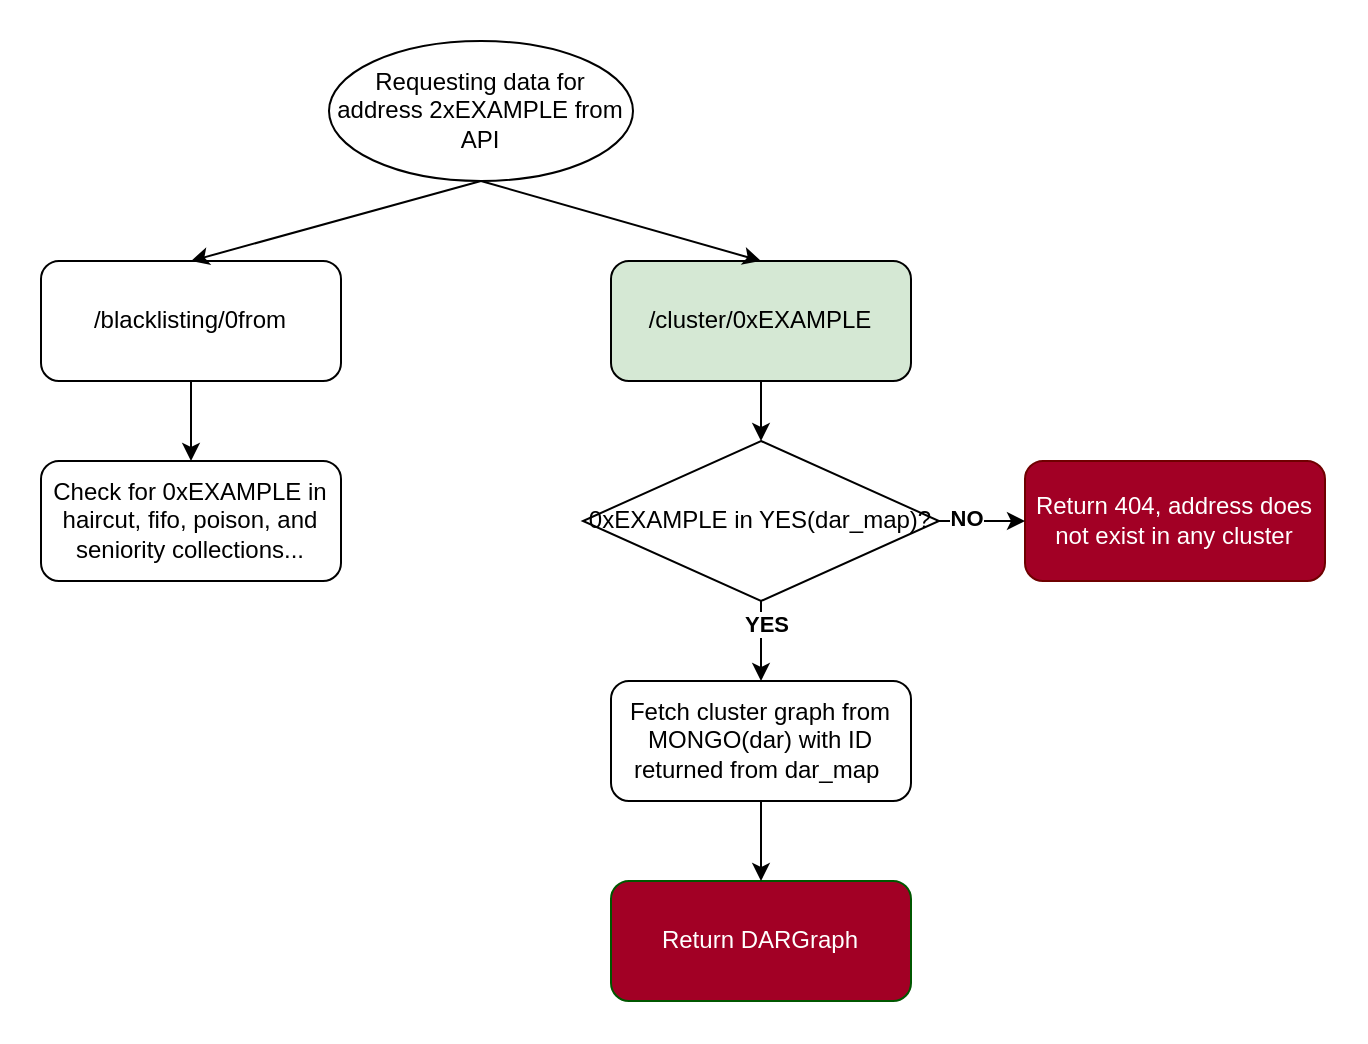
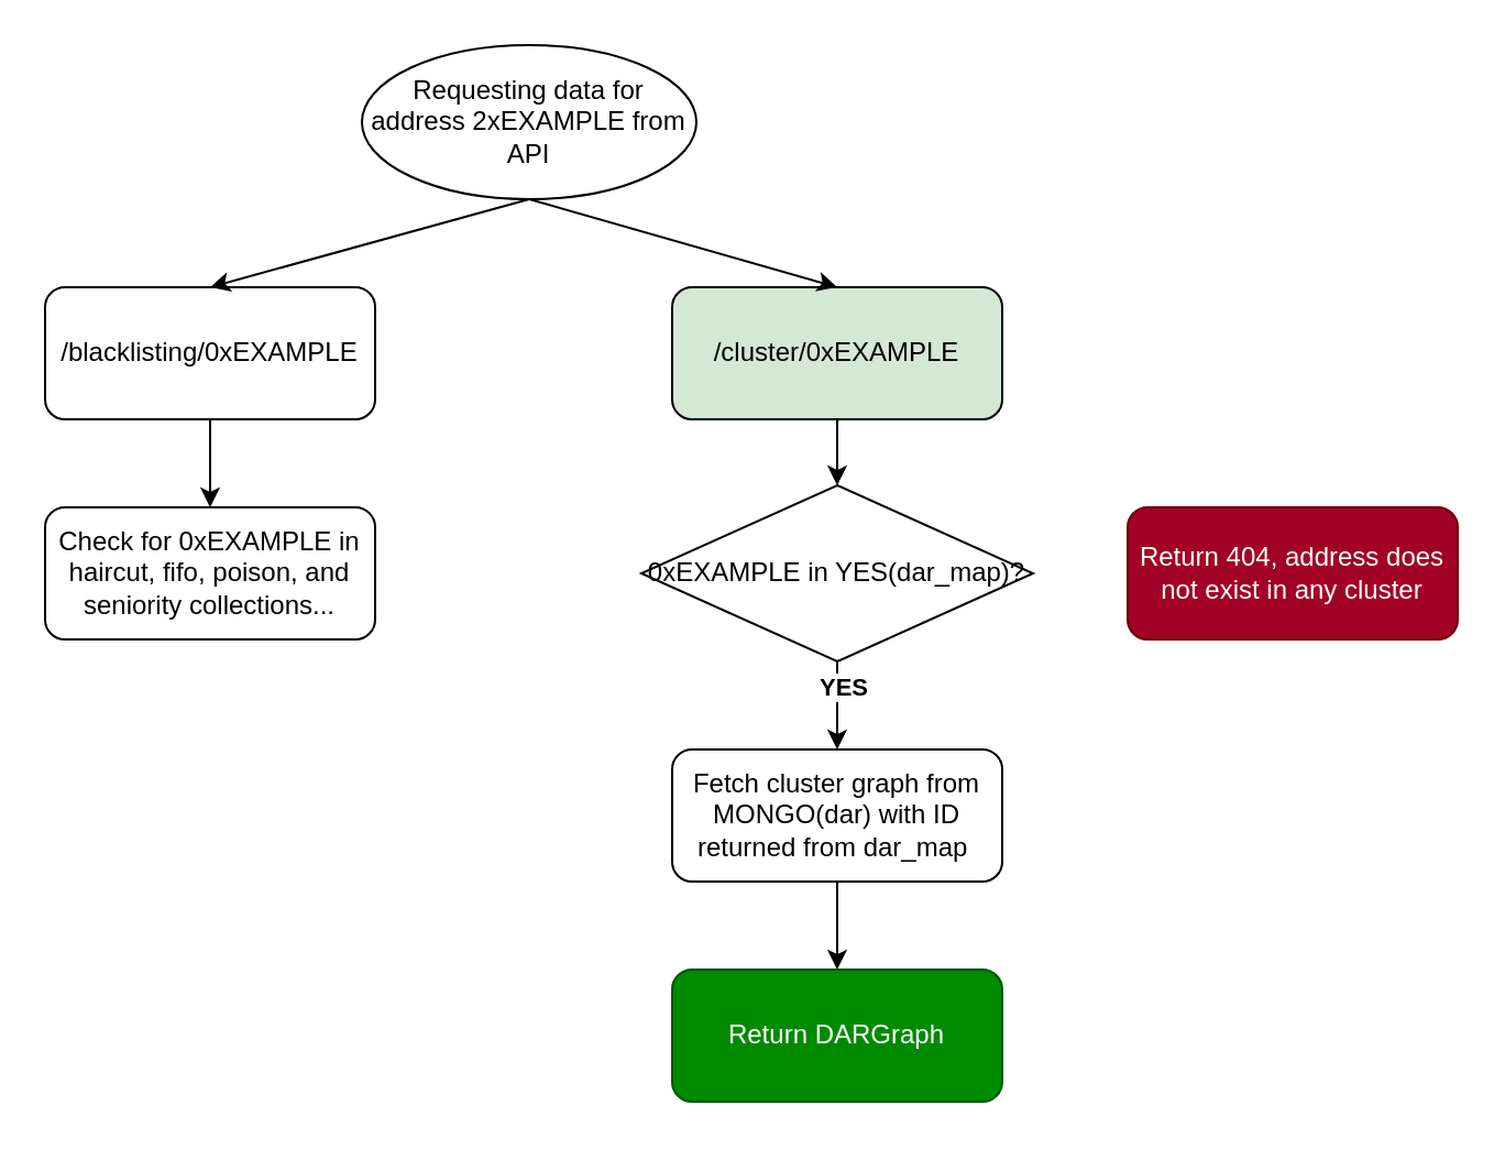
  <mxCell id="0" />
  <mxCell id="1" parent="0" />
- <mxCell id="2" value="/blacklisting/0from" style="rounded=1;whiteSpace=wrap;html=1;" vertex="1" parent="1"><mxGeometry x="20" y="130" width="150" height="60" as="geometry" /></mxCell>
+ <mxCell id="2" value="/blacklisting/0xEXAMPLE" style="rounded=1;whiteSpace=wrap;html=1;" vertex="1" parent="1"><mxGeometry x="20" y="130" width="150" height="60" as="geometry" /></mxCell>
  <mxCell id="3" value="/cluster/0xEXAMPLE" style="rounded=1;whiteSpace=wrap;html=1;fillColor=#d5e8d4;" vertex="1" parent="1"><mxGeometry x="305" y="130" width="150" height="60" as="geometry" /></mxCell>
  <mxCell id="4" value="" style="endArrow=classic;html=1;exitX=0.5;exitY=1;exitDx=0;exitDy=0;entryX=0.5;entryY=0;entryDx=0;entryDy=0;" edge="1" parent="1" source="17" target="3"><mxGeometry width="50" height="50" relative="1" as="geometry"><mxPoint x="237" y="90" as="sourcePoint" /><mxPoint x="422" y="540" as="targetPoint" /></mxGeometry></mxCell>
  <mxCell id="5" value="" style="endArrow=classic;html=1;exitX=0.5;exitY=1;exitDx=0;exitDy=0;entryX=0.5;entryY=0;entryDx=0;entryDy=0;" edge="1" parent="1" source="17" target="2"><mxGeometry width="50" height="50" relative="1" as="geometry"><mxPoint x="237" y="90" as="sourcePoint" /><mxPoint x="422" y="540" as="targetPoint" /></mxGeometry></mxCell>
  <mxCell id="6" value="Check for 0xEXAMPLE in haircut, fifo, poison, and seniority collections..." style="rounded=1;whiteSpace=wrap;html=1;" vertex="1" parent="1"><mxGeometry x="20" y="230" width="150" height="60" as="geometry" /></mxCell>
  <mxCell id="7" value="0xEXAMPLE in YES(dar_map)?" style="rhombus;whiteSpace=wrap;html=1;" vertex="1" parent="1"><mxGeometry x="291" y="220" width="178" height="80" as="geometry" /></mxCell>
  <mxCell id="8" value="Return 404, address does not exist in any cluster" style="rounded=1;whiteSpace=wrap;html=1;fillColor=#a20025;fontColor=#ffffff;strokeColor=#6F0000;" vertex="1" parent="1"><mxGeometry x="512" y="230" width="150" height="60" as="geometry" /></mxCell>
- <mxCell id="9" value="" style="endArrow=classic;html=1;entryX=0;entryY=0.5;entryDx=0;entryDy=0;exitX=1;exitY=0.5;exitDx=0;exitDy=0;" edge="1" parent="1" source="7" target="8"><mxGeometry width="50" height="50" relative="1" as="geometry"><mxPoint x="362" y="450" as="sourcePoint" /><mxPoint x="412" y="400" as="targetPoint" /></mxGeometry></mxCell>
- <mxCell id="10" value="NO" style="edgeLabel;html=1;align=center;verticalAlign=middle;resizable=0;points=[];fontStyle=1" vertex="1" connectable="0" parent="9"><mxGeometry x="-0.396" y="2" relative="1" as="geometry"><mxPoint as="offset" /></mxGeometry></mxCell>
  <mxCell id="11" value="" style="endArrow=classic;html=1;exitX=0.5;exitY=1;exitDx=0;exitDy=0;entryX=0.5;entryY=0;entryDx=0;entryDy=0;" edge="1" parent="1" source="3" target="7"><mxGeometry width="50" height="50" relative="1" as="geometry"><mxPoint x="362" y="450" as="sourcePoint" /><mxPoint x="412" y="400" as="targetPoint" /></mxGeometry></mxCell>
  <mxCell id="12" value="Fetch cluster graph from MONGO(dar) with ID returned from dar_map&amp;nbsp;" style="rounded=1;whiteSpace=wrap;html=1;" vertex="1" parent="1"><mxGeometry x="305" y="340" width="150" height="60" as="geometry" /></mxCell>
  <mxCell id="13" value="" style="endArrow=classic;html=1;exitX=0.5;exitY=1;exitDx=0;exitDy=0;entryX=0.5;entryY=0;entryDx=0;entryDy=0;" edge="1" parent="1" source="7" target="12"><mxGeometry width="50" height="50" relative="1" as="geometry"><mxPoint x="302" y="450" as="sourcePoint" /><mxPoint x="352" y="400" as="targetPoint" /></mxGeometry></mxCell>
  <mxCell id="14" value="YES" style="edgeLabel;html=1;align=center;verticalAlign=middle;resizable=0;points=[];fontStyle=1" vertex="1" connectable="0" parent="13"><mxGeometry x="-0.475" y="2" relative="1" as="geometry"><mxPoint as="offset" /></mxGeometry></mxCell>
- <mxCell id="15" value="Return DARGraph" style="rounded=1;whiteSpace=wrap;html=1;fillColor=#a20025;fontColor=#ffffff;strokeColor=#005700;" vertex="1" parent="1"><mxGeometry x="305" y="440" width="150" height="60" as="geometry" /></mxCell>
+ <mxCell id="15" value="Return DARGraph" style="rounded=1;whiteSpace=wrap;html=1;fillColor=#008a00;fontColor=#ffffff;strokeColor=#005700;" vertex="1" parent="1"><mxGeometry x="305" y="440" width="150" height="60" as="geometry" /></mxCell>
  <mxCell id="16" value="" style="endArrow=classic;html=1;entryX=0.5;entryY=0;entryDx=0;entryDy=0;exitX=0.5;exitY=1;exitDx=0;exitDy=0;" edge="1" parent="1" source="12" target="15"><mxGeometry width="50" height="50" relative="1" as="geometry"><mxPoint x="302" y="450" as="sourcePoint" /><mxPoint x="352" y="400" as="targetPoint" /></mxGeometry></mxCell>
  <mxCell id="17" value="&lt;span&gt;Requesting data for address 2xEXAMPLE from API&lt;/span&gt;" style="ellipse;whiteSpace=wrap;html=1;" vertex="1" parent="1"><mxGeometry x="164" y="20" width="152" height="70" as="geometry" /></mxCell>
  <mxCell id="18" value="" style="endArrow=classic;html=1;exitX=0.5;exitY=1;exitDx=0;exitDy=0;entryX=0.5;entryY=0;entryDx=0;entryDy=0;" edge="1" parent="1" source="2" target="6"><mxGeometry width="50" height="50" relative="1" as="geometry"><mxPoint x="192" y="450" as="sourcePoint" /><mxPoint x="242" y="400" as="targetPoint" /></mxGeometry></mxCell>
